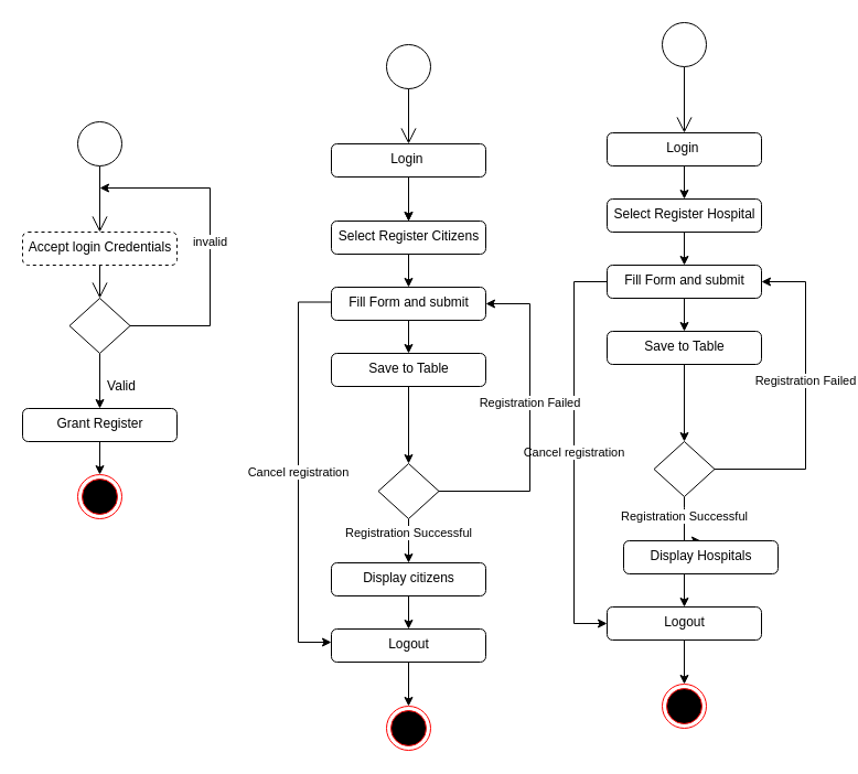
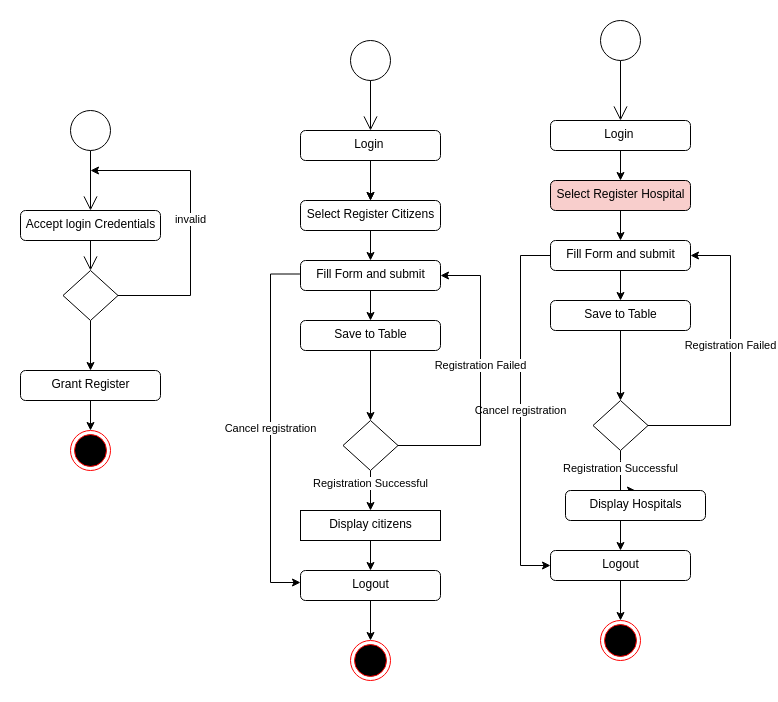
  <mxCell id="0" />
  <mxCell id="1" parent="0" />
  <mxCell id="2" value="" style="endArrow=open;endFill=1;endSize=12;html=1;exitX=0.5;exitY=1;exitDx=0;exitDy=0;entryX=0.5;entryY=0;entryDx=0;entryDy=0;" parent="1" source="31" target="3" edge="1"><mxGeometry width="160" relative="1" as="geometry"><mxPoint x="90" y="160" as="sourcePoint" /><mxPoint x="90" y="210" as="targetPoint" /></mxGeometry></mxCell>
- <mxCell id="3" value="Accept login Credentials" style="html=1;align=center;verticalAlign=top;rounded=1;absoluteArcSize=1;arcSize=10;dashed=1;" parent="1" vertex="1"><mxGeometry x="20" y="210" width="140" height="30" as="geometry" /></mxCell>
+ <mxCell id="3" value="Accept login Credentials" style="html=1;align=center;verticalAlign=top;rounded=1;absoluteArcSize=1;arcSize=10;dashed=0;" parent="1" vertex="1"><mxGeometry x="20" y="210" width="140" height="30" as="geometry" /></mxCell>
  <mxCell id="4" value="invalid" style="edgeStyle=orthogonalEdgeStyle;rounded=0;orthogonalLoop=1;jettySize=auto;html=1;exitX=1;exitY=0.5;exitDx=0;exitDy=0;" parent="1" source="6" edge="1"><mxGeometry relative="1" as="geometry"><mxPoint x="90" y="170" as="targetPoint" /><Array as="points"><mxPoint x="190" y="295" /><mxPoint x="190" y="170" /></Array></mxGeometry></mxCell>
  <mxCell id="5" style="edgeStyle=orthogonalEdgeStyle;rounded=0;orthogonalLoop=1;jettySize=auto;html=1;exitX=0.5;exitY=1;exitDx=0;exitDy=0;entryX=0.5;entryY=0;entryDx=0;entryDy=0;" parent="1" source="6" target="10" edge="1"><mxGeometry relative="1" as="geometry" /></mxCell>
  <mxCell id="6" value="" style="rhombus;" parent="1" vertex="1"><mxGeometry x="62.5" y="270" width="55" height="50" as="geometry" /></mxCell>
  <mxCell id="7" value="" style="endArrow=open;endFill=1;endSize=12;html=1;entryX=0.5;entryY=0;entryDx=0;entryDy=0;" parent="1" source="3" target="6" edge="1"><mxGeometry width="160" relative="1" as="geometry"><mxPoint x="90" y="310" as="sourcePoint" /><mxPoint x="90" y="360" as="targetPoint" /></mxGeometry></mxCell>
- <mxCell id="8" value="Valid" style="text;html=1;strokeColor=none;fillColor=none;align=center;verticalAlign=middle;whiteSpace=wrap;rounded=0;" parent="1" vertex="1"><mxGeometry x="90" y="340" width="40" height="20" as="geometry" /></mxCell>
  <mxCell id="9" style="edgeStyle=orthogonalEdgeStyle;rounded=0;orthogonalLoop=1;jettySize=auto;html=1;exitX=0.5;exitY=1;exitDx=0;exitDy=0;" parent="1" source="10" target="11" edge="1"><mxGeometry relative="1" as="geometry" /></mxCell>
  <mxCell id="10" value="Grant Register" style="html=1;align=center;verticalAlign=top;rounded=1;absoluteArcSize=1;arcSize=10;dashed=0;" parent="1" vertex="1"><mxGeometry x="20" y="370" width="140" height="30" as="geometry" /></mxCell>
  <mxCell id="11" value="" style="ellipse;html=1;shape=endState;fillColor=#000000;strokeColor=#ff0000;" parent="1" vertex="1"><mxGeometry x="70" y="430" width="40" height="40" as="geometry" /></mxCell>
  <mxCell id="12" value="" style="endArrow=open;endFill=1;endSize=12;html=1;exitX=0.5;exitY=1;exitDx=0;exitDy=0;entryX=0.5;entryY=0;entryDx=0;entryDy=0;" parent="1" target="14" edge="1"><mxGeometry width="160" relative="1" as="geometry"><mxPoint x="620" y="60" as="sourcePoint" /><mxPoint x="620" y="240" as="targetPoint" /></mxGeometry></mxCell>
  <mxCell id="13" style="edgeStyle=orthogonalEdgeStyle;rounded=0;orthogonalLoop=1;jettySize=auto;html=1;exitX=0.5;exitY=0.667;exitDx=0;exitDy=0;exitPerimeter=0;" parent="1" source="27" target="24" edge="1"><mxGeometry relative="1" as="geometry"><mxPoint x="710" y="290" as="sourcePoint" /></mxGeometry></mxCell>
  <mxCell id="14" value="Login&amp;nbsp;" style="html=1;align=center;verticalAlign=top;rounded=1;absoluteArcSize=1;arcSize=10;dashed=0;" parent="1" vertex="1"><mxGeometry x="550" y="120" width="140" height="30" as="geometry" /></mxCell>
  <mxCell id="15" value="Registration Failed" style="edgeStyle=orthogonalEdgeStyle;rounded=0;orthogonalLoop=1;jettySize=auto;html=1;exitX=1;exitY=0.5;exitDx=0;exitDy=0;entryX=1;entryY=0.5;entryDx=0;entryDy=0;" parent="1" source="18" target="27" edge="1"><mxGeometry x="0.117" relative="1" as="geometry"><mxPoint x="810" y="330" as="targetPoint" /><Array as="points"><mxPoint x="730" y="425" /><mxPoint x="730" y="255" /></Array><mxPoint as="offset" /></mxGeometry></mxCell>
  <mxCell id="16" style="edgeStyle=orthogonalEdgeStyle;rounded=0;orthogonalLoop=1;jettySize=auto;html=1;exitX=0.5;exitY=1;exitDx=0;exitDy=0;entryX=0.5;entryY=0;entryDx=0;entryDy=0;" parent="1" source="18" target="21" edge="1"><mxGeometry relative="1" as="geometry"><Array as="points"><mxPoint x="620" y="460" /><mxPoint x="620" y="490" /><mxPoint x="620" y="490" /></Array></mxGeometry></mxCell>
  <mxCell id="17" value="Registration Successful" style="edgeLabel;html=1;align=center;verticalAlign=middle;resizable=0;points=[];" parent="16" vertex="1" connectable="0"><mxGeometry x="-0.4" y="-1" relative="1" as="geometry"><mxPoint as="offset" /></mxGeometry></mxCell>
  <mxCell id="18" value="" style="rhombus;" parent="1" vertex="1"><mxGeometry x="592.5" y="400" width="55" height="50" as="geometry" /></mxCell>
  <mxCell id="19" style="edgeStyle=orthogonalEdgeStyle;rounded=0;orthogonalLoop=1;jettySize=auto;html=1;exitX=0.5;exitY=1;exitDx=0;exitDy=0;" parent="1" source="25" target="22" edge="1"><mxGeometry relative="1" as="geometry"><mxPoint x="615" y="620" as="sourcePoint" /></mxGeometry></mxCell>
  <mxCell id="20" style="edgeStyle=orthogonalEdgeStyle;rounded=0;orthogonalLoop=1;jettySize=auto;html=1;exitX=0.5;exitY=1;exitDx=0;exitDy=0;entryX=0.5;entryY=0;entryDx=0;entryDy=0;" parent="1" source="21" target="25" edge="1"><mxGeometry relative="1" as="geometry" /></mxCell>
  <mxCell id="21" value="Display Hospitals" style="html=1;align=center;verticalAlign=top;rounded=1;absoluteArcSize=1;arcSize=10;dashed=0;" parent="1" vertex="1"><mxGeometry x="565" y="490" width="140" height="30" as="geometry" /></mxCell>
  <mxCell id="22" value="" style="ellipse;html=1;shape=endState;fillColor=#000000;strokeColor=#ff0000;" parent="1" vertex="1"><mxGeometry x="600" y="620" width="40" height="40" as="geometry" /></mxCell>
  <mxCell id="23" style="edgeStyle=orthogonalEdgeStyle;rounded=0;orthogonalLoop=1;jettySize=auto;html=1;exitX=0.5;exitY=1;exitDx=0;exitDy=0;entryX=0.5;entryY=0;entryDx=0;entryDy=0;" parent="1" source="24" target="18" edge="1"><mxGeometry relative="1" as="geometry" /></mxCell>
  <mxCell id="24" value="Save to Table" style="html=1;align=center;verticalAlign=top;rounded=1;absoluteArcSize=1;arcSize=10;dashed=0;" parent="1" vertex="1"><mxGeometry x="550" y="300" width="140" height="30" as="geometry" /></mxCell>
  <mxCell id="25" value="Logout" style="html=1;align=center;verticalAlign=top;rounded=1;absoluteArcSize=1;arcSize=10;dashed=0;" parent="1" vertex="1"><mxGeometry x="550" y="550" width="140" height="30" as="geometry" /></mxCell>
  <mxCell id="26" value="Cancel registration" style="edgeStyle=orthogonalEdgeStyle;rounded=0;orthogonalLoop=1;jettySize=auto;html=1;exitX=0;exitY=0.5;exitDx=0;exitDy=0;" parent="1" source="27" target="25" edge="1"><mxGeometry relative="1" as="geometry"><mxPoint x="500" y="510" as="targetPoint" /><Array as="points"><mxPoint x="520" y="255" /><mxPoint x="520" y="565" /></Array><mxPoint x="657.5" y="435" as="sourcePoint" /></mxGeometry></mxCell>
  <mxCell id="27" value="Fill Form and submit" style="html=1;align=center;verticalAlign=top;rounded=1;absoluteArcSize=1;arcSize=10;dashed=0;" parent="1" vertex="1"><mxGeometry x="550" y="240" width="140" height="30" as="geometry" /></mxCell>
  <mxCell id="28" style="edgeStyle=orthogonalEdgeStyle;rounded=0;orthogonalLoop=1;jettySize=auto;html=1;entryX=0.5;entryY=0;entryDx=0;entryDy=0;exitX=0.5;exitY=1;exitDx=0;exitDy=0;" parent="1" source="29" target="27" edge="1"><mxGeometry relative="1" as="geometry"><mxPoint x="610" y="170" as="sourcePoint" /><mxPoint x="650" y="230" as="targetPoint" /></mxGeometry></mxCell>
- <mxCell id="29" value="Select Register Hospital" style="html=1;align=center;verticalAlign=top;rounded=1;absoluteArcSize=1;arcSize=10;dashed=0;" parent="1" vertex="1"><mxGeometry x="550" y="180" width="140" height="30" as="geometry" /></mxCell>
+ <mxCell id="29" value="Select Register Hospital" style="html=1;align=center;verticalAlign=top;rounded=1;absoluteArcSize=1;arcSize=10;dashed=0;fillColor=#f8cecc;" parent="1" vertex="1"><mxGeometry x="550" y="180" width="140" height="30" as="geometry" /></mxCell>
  <mxCell id="30" style="edgeStyle=orthogonalEdgeStyle;rounded=0;orthogonalLoop=1;jettySize=auto;html=1;exitX=0.5;exitY=1;exitDx=0;exitDy=0;entryX=0.5;entryY=0;entryDx=0;entryDy=0;" parent="1" source="14" target="29" edge="1"><mxGeometry relative="1" as="geometry"><mxPoint x="630" y="160" as="sourcePoint" /><mxPoint x="630" y="320" as="targetPoint" /></mxGeometry></mxCell>
  <mxCell id="31" value="" style="ellipse;fillColor=#ffffff;strokeColor=#000000;" parent="1" vertex="1"><mxGeometry x="70" y="110" width="40" height="40" as="geometry" /></mxCell>
  <mxCell id="32" value="" style="ellipse;fillColor=#ffffff;strokeColor=#000000;" parent="1" vertex="1"><mxGeometry x="600" y="20" width="40" height="40" as="geometry" /></mxCell>
  <mxCell id="33" value="" style="endArrow=open;endFill=1;endSize=12;html=1;exitX=0.5;exitY=1;exitDx=0;exitDy=0;entryX=0.5;entryY=0;entryDx=0;entryDy=0;" parent="1" source="53" edge="1"><mxGeometry width="160" relative="1" as="geometry"><mxPoint x="370" y="100" as="sourcePoint" /><mxPoint x="370" y="140" as="targetPoint" /></mxGeometry></mxCell>
  <mxCell id="34" style="edgeStyle=orthogonalEdgeStyle;rounded=0;orthogonalLoop=1;jettySize=auto;html=1;exitX=0.5;exitY=0.667;exitDx=0;exitDy=0;exitPerimeter=0;" parent="1" source="47" target="44" edge="1"><mxGeometry relative="1" as="geometry"><mxPoint x="460" y="310" as="sourcePoint" /></mxGeometry></mxCell>
  <mxCell id="35" value="Registration Failed" style="edgeStyle=orthogonalEdgeStyle;rounded=0;orthogonalLoop=1;jettySize=auto;html=1;exitX=1;exitY=0.5;exitDx=0;exitDy=0;" parent="1" source="38" target="47" edge="1"><mxGeometry x="0.117" relative="1" as="geometry"><mxPoint x="560" y="350" as="targetPoint" /><Array as="points"><mxPoint x="480" y="445" /><mxPoint x="480" y="275" /></Array><mxPoint as="offset" /></mxGeometry></mxCell>
  <mxCell id="36" style="edgeStyle=orthogonalEdgeStyle;rounded=0;orthogonalLoop=1;jettySize=auto;html=1;exitX=0.5;exitY=1;exitDx=0;exitDy=0;entryX=0.5;entryY=0;entryDx=0;entryDy=0;" parent="1" source="38" target="41" edge="1"><mxGeometry relative="1" as="geometry"><Array as="points"><mxPoint x="370" y="480" /><mxPoint x="370" y="510" /><mxPoint x="370" y="510" /></Array></mxGeometry></mxCell>
  <mxCell id="37" value="Registration Successful" style="edgeLabel;html=1;align=center;verticalAlign=middle;resizable=0;points=[];" parent="36" vertex="1" connectable="0"><mxGeometry x="-0.4" y="-1" relative="1" as="geometry"><mxPoint as="offset" /></mxGeometry></mxCell>
  <mxCell id="38" value="" style="rhombus;" parent="1" vertex="1"><mxGeometry x="342.5" y="420" width="55" height="50" as="geometry" /></mxCell>
  <mxCell id="39" style="edgeStyle=orthogonalEdgeStyle;rounded=0;orthogonalLoop=1;jettySize=auto;html=1;exitX=0.5;exitY=1;exitDx=0;exitDy=0;" parent="1" source="45" target="42" edge="1"><mxGeometry relative="1" as="geometry"><mxPoint x="365" y="640" as="sourcePoint" /></mxGeometry></mxCell>
  <mxCell id="40" style="edgeStyle=orthogonalEdgeStyle;rounded=0;orthogonalLoop=1;jettySize=auto;html=1;exitX=0.5;exitY=1;exitDx=0;exitDy=0;entryX=0.5;entryY=0;entryDx=0;entryDy=0;" parent="1" source="41" target="45" edge="1"><mxGeometry relative="1" as="geometry" /></mxCell>
- <mxCell id="41" value="Display citizens" style="html=1;align=center;verticalAlign=top;rounded=1;absoluteArcSize=1;arcSize=10;dashed=0;" parent="1" vertex="1"><mxGeometry x="300" y="510" width="140" height="30" as="geometry" /></mxCell>
+ <mxCell id="41" value="Display citizens" style="html=1;align=center;verticalAlign=top;absoluteArcSize=1;arcSize=10;dashed=0;rounded=0;" parent="1" vertex="1"><mxGeometry x="300" y="510" width="140" height="30" as="geometry" /></mxCell>
  <mxCell id="42" value="" style="ellipse;html=1;shape=endState;fillColor=#000000;strokeColor=#ff0000;" parent="1" vertex="1"><mxGeometry x="350" y="640" width="40" height="40" as="geometry" /></mxCell>
  <mxCell id="43" style="edgeStyle=orthogonalEdgeStyle;rounded=0;orthogonalLoop=1;jettySize=auto;html=1;exitX=0.5;exitY=1;exitDx=0;exitDy=0;entryX=0.5;entryY=0;entryDx=0;entryDy=0;" parent="1" source="44" target="38" edge="1"><mxGeometry relative="1" as="geometry" /></mxCell>
  <mxCell id="44" value="Save to Table" style="html=1;align=center;verticalAlign=top;rounded=1;absoluteArcSize=1;arcSize=10;dashed=0;" parent="1" vertex="1"><mxGeometry x="300" y="320" width="140" height="30" as="geometry" /></mxCell>
  <mxCell id="45" value="Logout" style="html=1;align=center;verticalAlign=top;rounded=1;absoluteArcSize=1;arcSize=10;dashed=0;" parent="1" vertex="1"><mxGeometry x="300" y="570" width="140" height="30" as="geometry" /></mxCell>
  <mxCell id="46" value="Cancel registration" style="edgeStyle=orthogonalEdgeStyle;rounded=0;orthogonalLoop=1;jettySize=auto;html=1;exitX=-0.004;exitY=0.45;exitDx=0;exitDy=0;exitPerimeter=0;" parent="1" source="47" target="45" edge="1"><mxGeometry relative="1" as="geometry"><mxPoint x="250" y="530" as="targetPoint" /><Array as="points"><mxPoint x="270" y="274" /><mxPoint x="270" y="582" /></Array><mxPoint x="407.5" y="455" as="sourcePoint" /></mxGeometry></mxCell>
  <mxCell id="47" value="Fill Form and submit" style="html=1;align=center;verticalAlign=top;rounded=1;absoluteArcSize=1;arcSize=10;dashed=0;" parent="1" vertex="1"><mxGeometry x="300" y="260" width="140" height="30" as="geometry" /></mxCell>
  <mxCell id="48" style="edgeStyle=orthogonalEdgeStyle;rounded=0;orthogonalLoop=1;jettySize=auto;html=1;entryX=0.5;entryY=0;entryDx=0;entryDy=0;exitX=0.5;exitY=1;exitDx=0;exitDy=0;" parent="1" source="49" target="47" edge="1"><mxGeometry relative="1" as="geometry"><mxPoint x="360" y="190" as="sourcePoint" /><mxPoint x="400" y="250" as="targetPoint" /></mxGeometry></mxCell>
  <mxCell id="49" value="Select Register Citizens" style="html=1;align=center;verticalAlign=top;rounded=1;absoluteArcSize=1;arcSize=10;dashed=0;" parent="1" vertex="1"><mxGeometry x="300" y="200" width="140" height="30" as="geometry" /></mxCell>
  <mxCell id="50" style="edgeStyle=orthogonalEdgeStyle;rounded=0;orthogonalLoop=1;jettySize=auto;html=1;exitX=0.5;exitY=1;exitDx=0;exitDy=0;entryX=0.5;entryY=0;entryDx=0;entryDy=0;" parent="1" target="49" edge="1"><mxGeometry relative="1" as="geometry"><mxPoint x="370" y="170" as="sourcePoint" /><mxPoint x="380" y="340" as="targetPoint" /></mxGeometry></mxCell>
  <mxCell id="51" value="" style="ellipse;fillColor=#ffffff;strokeColor=#000000;" parent="1" vertex="1"><mxGeometry x="350" y="40" width="40" height="40" as="geometry" /></mxCell>
  <mxCell id="52" value="" style="edgeStyle=orthogonalEdgeStyle;rounded=0;orthogonalLoop=1;jettySize=auto;html=1;exitX=0.5;exitY=1;exitDx=0;exitDy=0;" parent="1" source="53" target="49" edge="1"><mxGeometry relative="1" as="geometry"><mxPoint x="370" y="160" as="sourcePoint" /></mxGeometry></mxCell>
  <mxCell id="53" value="Login&amp;nbsp;" style="html=1;align=center;verticalAlign=top;rounded=1;absoluteArcSize=1;arcSize=10;dashed=0;" parent="1" vertex="1"><mxGeometry x="300" y="130" width="140" height="30" as="geometry" /></mxCell>
  <mxCell id="54" value="" style="endArrow=open;endFill=1;endSize=12;html=1;exitX=0.5;exitY=1;exitDx=0;exitDy=0;entryX=0.5;entryY=0;entryDx=0;entryDy=0;" parent="1" source="51" target="53" edge="1"><mxGeometry width="160" relative="1" as="geometry"><mxPoint x="370" y="80" as="sourcePoint" /><mxPoint x="370" y="140" as="targetPoint" /></mxGeometry></mxCell>
